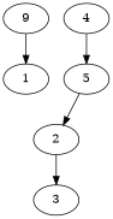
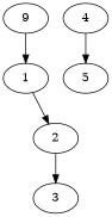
  digraph {
    n1 [Weight=20 label=9]
    1 [Weight=30]
    2 [Weight=32]
    3 [Weight=46]
    4 [Weight=26]
    5 [Weight=42]
    n1 -> 1 [Weight=32]
-   5 -> 2 [Weight=12]
+   1 -> 2 [Weight=12]
    2 -> 3 [Weight=56]
    4 -> 5 [Weight=69]
  }
